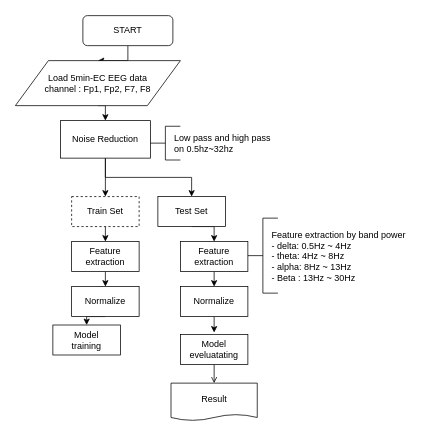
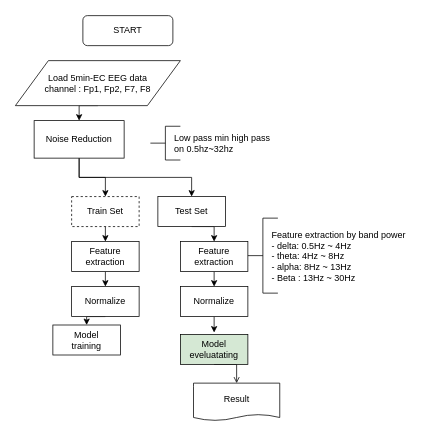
  <mxCell id="0" />
  <mxCell id="1" parent="0" />
- <mxCell id="2" style="edgeStyle=orthogonalEdgeStyle;rounded=0;orthogonalLoop=1;jettySize=auto;html=1;exitX=0.5;exitY=1;exitDx=0;exitDy=0;entryX=0.5;entryY=0;entryDx=0;entryDy=0;" parent="1" source="3" target="8" edge="1"><mxGeometry relative="1" as="geometry" /></mxCell>
  <mxCell id="3" value="START" style="rounded=1;whiteSpace=wrap;html=1;fontSize=12;glass=0;strokeWidth=1;shadow=0;" parent="1" vertex="1"><mxGeometry x="110" y="20" width="120" height="40" as="geometry" /></mxCell>
  <mxCell id="4" style="edgeStyle=orthogonalEdgeStyle;rounded=0;orthogonalLoop=1;jettySize=auto;html=1;exitX=0.5;exitY=1;exitDx=0;exitDy=0;" parent="1" source="6" target="12" edge="1"><mxGeometry relative="1" as="geometry" /></mxCell>
  <mxCell id="5" style="edgeStyle=orthogonalEdgeStyle;rounded=0;orthogonalLoop=1;jettySize=auto;html=1;exitX=0.5;exitY=1;exitDx=0;exitDy=0;entryX=0.5;entryY=0;entryDx=0;entryDy=0;" parent="1" source="6" target="14" edge="1"><mxGeometry relative="1" as="geometry" /></mxCell>
- <mxCell id="6" value="Noise Reduction" style="rounded=0;whiteSpace=wrap;html=1;" parent="1" vertex="1"><mxGeometry x="80" y="160" width="120" height="50" as="geometry" /></mxCell>
+ <mxCell id="6" value="Noise Reduction" style="rounded=0;whiteSpace=wrap;html=1;" parent="1" vertex="1"><mxGeometry x="45" y="160" width="120" height="50" as="geometry" /></mxCell>
  <mxCell id="7" style="edgeStyle=orthogonalEdgeStyle;rounded=0;orthogonalLoop=1;jettySize=auto;html=1;exitX=0.5;exitY=1;exitDx=0;exitDy=0;entryX=0.5;entryY=0;entryDx=0;entryDy=0;" parent="1" source="8" target="6" edge="1"><mxGeometry relative="1" as="geometry" /></mxCell>
  <mxCell id="8" value="Load 5min-EC EEG data&lt;br&gt;channel : Fp1, Fp2, F7, F8" style="shape=parallelogram;perimeter=parallelogramPerimeter;whiteSpace=wrap;html=1;" parent="1" vertex="1"><mxGeometry x="20" y="80" width="220" height="60" as="geometry" /></mxCell>
  <mxCell id="9" style="edgeStyle=orthogonalEdgeStyle;rounded=0;orthogonalLoop=1;jettySize=auto;html=1;exitX=0.5;exitY=1;exitDx=0;exitDy=0;entryX=0.5;entryY=0;entryDx=0;entryDy=0;" parent="1" source="10" target="27" edge="1"><mxGeometry relative="1" as="geometry" /></mxCell>
  <mxCell id="10" value="Feature extraction" style="rounded=0;whiteSpace=wrap;html=1;" parent="1" vertex="1"><mxGeometry x="95" y="321.25" width="90" height="40" as="geometry" /></mxCell>
  <mxCell id="11" style="edgeStyle=orthogonalEdgeStyle;rounded=0;orthogonalLoop=1;jettySize=auto;html=1;exitX=0.5;exitY=1;exitDx=0;exitDy=0;entryX=0.5;entryY=0;entryDx=0;entryDy=0;" parent="1" source="12" target="10" edge="1"><mxGeometry relative="1" as="geometry" /></mxCell>
  <mxCell id="12" value="Train Set" style="rounded=0;whiteSpace=wrap;html=1;dashed=1;" parent="1" vertex="1"><mxGeometry x="95" y="261.25" width="90" height="40" as="geometry" /></mxCell>
  <mxCell id="13" style="edgeStyle=orthogonalEdgeStyle;rounded=0;orthogonalLoop=1;jettySize=auto;html=1;exitX=0.5;exitY=1;exitDx=0;exitDy=0;entryX=0.5;entryY=0;entryDx=0;entryDy=0;" parent="1" source="14" target="24" edge="1"><mxGeometry relative="1" as="geometry" /></mxCell>
  <mxCell id="14" value="Test Set" style="rounded=0;whiteSpace=wrap;html=1;" parent="1" vertex="1"><mxGeometry x="210" y="261.25" width="90" height="40" as="geometry" /></mxCell>
  <mxCell id="15" value="Model&lt;br&gt;training" style="rounded=0;whiteSpace=wrap;html=1;" parent="1" vertex="1"><mxGeometry x="70" y="432.5" width="90" height="40" as="geometry" /></mxCell>
  <mxCell id="16" style="edgeStyle=orthogonalEdgeStyle;rounded=0;orthogonalLoop=1;jettySize=auto;html=1;exitX=0.5;exitY=1;exitDx=0;exitDy=0;entryX=0.5;entryY=0;entryDx=0;entryDy=0;" parent="1" target="18" edge="1"><mxGeometry relative="1" as="geometry"><mxPoint x="285" y="482.5" as="sourcePoint" /></mxGeometry></mxCell>
  <mxCell id="17" style="edgeStyle=orthogonalEdgeStyle;rounded=0;orthogonalLoop=1;jettySize=auto;html=1;exitX=0.5;exitY=1;exitDx=0;exitDy=0;entryX=0.5;entryY=0;entryDx=0;entryDy=0;endArrow=open;" parent="1" source="18" target="19" edge="1"><mxGeometry relative="1" as="geometry" /></mxCell>
- <mxCell id="18" value="Model&lt;br&gt;eveluatating" style="rounded=0;whiteSpace=wrap;html=1;" parent="1" vertex="1"><mxGeometry x="240" y="445" width="90" height="40" as="geometry" /></mxCell>
- <mxCell id="19" value="Result" style="shape=document;whiteSpace=wrap;html=1;boundedLbl=1;size=0.167;" parent="1" vertex="1"><mxGeometry x="227.5" y="510" width="115" height="50" as="geometry" /></mxCell>
+ <mxCell id="18" value="Model&lt;br&gt;eveluatating" style="rounded=0;whiteSpace=wrap;html=1;fillColor=#d5e8d4;" parent="1" vertex="1"><mxGeometry x="240" y="445" width="90" height="40" as="geometry" /></mxCell>
+ <mxCell id="19" value="Result" style="shape=document;whiteSpace=wrap;html=1;boundedLbl=1;size=0.167;" parent="1" vertex="1"><mxGeometry x="257.5" y="510" width="115" height="50" as="geometry" /></mxCell>
  <mxCell id="20" value="" style="strokeWidth=1;html=1;shape=mxgraph.flowchart.annotation_2;align=left;labelPosition=right;pointerEvents=1;" parent="1" vertex="1"><mxGeometry x="200" y="167.5" width="40" height="45" as="geometry" /></mxCell>
- <mxCell id="21" value="Low pass and high pass &lt;br&gt;on 0.5hz~32hz" style="text;html=1;align=left;verticalAlign=middle;resizable=0;points=[];autosize=1;" parent="1" vertex="1"><mxGeometry x="230" y="175" width="140" height="30" as="geometry" /></mxCell>
+ <mxCell id="21" value="Low pass min high pass &lt;br&gt;on 0.5hz~32hz" style="text;html=1;align=left;verticalAlign=middle;resizable=0;points=[];autosize=1;" parent="1" vertex="1"><mxGeometry x="230" y="175" width="140" height="30" as="geometry" /></mxCell>
  <mxCell id="22" value="Feature extraction by band power&lt;br&gt;- delta: 0.5Hz ~ 4Hz&lt;br&gt;- theta: 4Hz ~ 8Hz&lt;br&gt;- alpha: 8Hz ~ 13Hz&lt;br&gt;- Beta : 13Hz ~ 30Hz" style="text;html=1;align=left;verticalAlign=middle;resizable=0;points=[];autosize=1;" parent="1" vertex="1"><mxGeometry x="360" y="301.25" width="190" height="80" as="geometry" /></mxCell>
  <mxCell id="23" style="edgeStyle=orthogonalEdgeStyle;rounded=0;orthogonalLoop=1;jettySize=auto;html=1;exitX=0.5;exitY=1;exitDx=0;exitDy=0;entryX=0.5;entryY=0;entryDx=0;entryDy=0;" parent="1" source="24" target="29" edge="1"><mxGeometry relative="1" as="geometry" /></mxCell>
  <mxCell id="24" value="Feature extraction" style="rounded=0;whiteSpace=wrap;html=1;" parent="1" vertex="1"><mxGeometry x="240" y="321.25" width="90" height="40" as="geometry" /></mxCell>
  <mxCell id="25" value="" style="strokeWidth=1;html=1;shape=mxgraph.flowchart.annotation_2;align=left;labelPosition=right;pointerEvents=1;" parent="1" vertex="1"><mxGeometry x="330" y="290" width="40" height="100" as="geometry" /></mxCell>
  <mxCell id="26" style="edgeStyle=orthogonalEdgeStyle;rounded=0;orthogonalLoop=1;jettySize=auto;html=1;exitX=0.5;exitY=1;exitDx=0;exitDy=0;entryX=0.5;entryY=0;entryDx=0;entryDy=0;" parent="1" source="27" target="15" edge="1"><mxGeometry relative="1" as="geometry" /></mxCell>
  <mxCell id="27" value="Normalize" style="rounded=0;whiteSpace=wrap;html=1;" parent="1" vertex="1"><mxGeometry x="95" y="381.25" width="90" height="40" as="geometry" /></mxCell>
  <mxCell id="28" style="edgeStyle=orthogonalEdgeStyle;rounded=0;orthogonalLoop=1;jettySize=auto;html=1;exitX=0.5;exitY=1;exitDx=0;exitDy=0;" parent="1" source="29" edge="1"><mxGeometry relative="1" as="geometry"><mxPoint x="285" y="442.5" as="targetPoint" /></mxGeometry></mxCell>
  <mxCell id="29" value="Normalize" style="rounded=0;whiteSpace=wrap;html=1;" parent="1" vertex="1"><mxGeometry x="240" y="381.25" width="90" height="40" as="geometry" /></mxCell>
